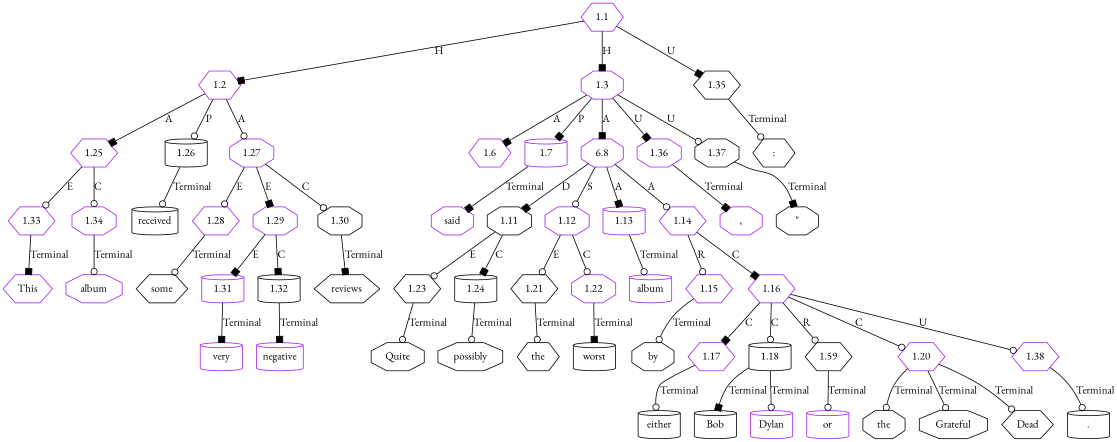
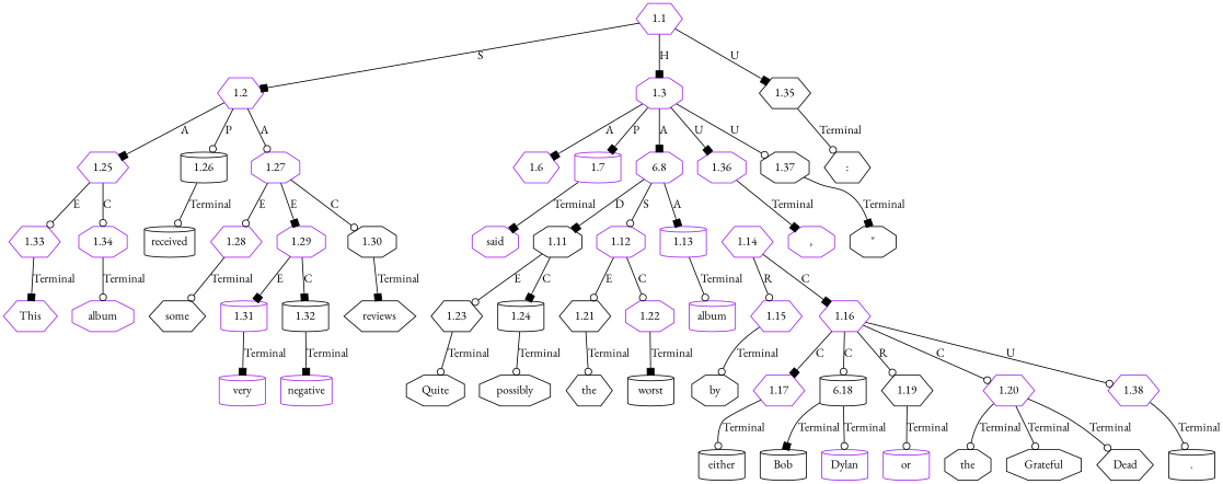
  digraph {
    fontname="EB Garamond"
    node [color=purple fontname="EB Garamond" ordering=out shape=hexagon]
    edge [arrowhead=odot fontname="EB Garamond" ordering=out]
    n1 [label=This]
    n2 [label=said shape=octagon]
    n3 [label="," shape=octagon]
    n4 [color=black label="\"" shape=octagon]
    n5 [color=black label=Quite shape=octagon]
    n6 [color=black label=possibly shape=octagon]
    n7 [color=black label=the]
    n8 [color=black label=worst shape=cylinder]
    n9 [label=album shape=cylinder]
    n10 [color=black label=by shape=octagon]
    n11 [color=black label=either shape=cylinder]
    n12 [label=album shape=octagon]
    n13 [color=black label=Bob shape=cylinder]
    n14 [label=Dylan shape=cylinder]
    n15 [label=or shape=cylinder]
    n16 [color=black label=the shape=octagon]
    n17 [color=black label=Grateful shape=octagon]
    n18 [color=black label=Dead]
    n19 [color=black label="." shape=cylinder]
    n20 [color=black label=received shape=cylinder]
    n21 [color=black label=some]
    n22 [label=very shape=cylinder]
    n23 [label=negative shape=cylinder]
    n24 [color=black label=reviews]
    n25 [color=black label=":"]
    n26 [label=1.1]
    n27 [label=1.2]
    n28 [label=1.3 shape=octagon]
    n29 [color=black label=1.35]
    n30 [label=1.25]
    n31 [color=black label=1.26 shape=cylinder]
    n32 [label=1.27 shape=octagon]
    n33 [label=1.6]
    n34 [label=1.7 shape=cylinder]
    n35 [label=6.8 shape=octagon]
    n36 [label=1.36 shape=octagon]
    n37 [color=black label=1.37 shape=octagon]
    n38 [label=1.33]
    n39 [label=1.34 shape=octagon]
    n40 [label=1.28]
    n41 [label=1.29 shape=octagon]
    n42 [color=black label=1.30 shape=octagon]
    n43 [color=black label=1.11 shape=octagon]
    n44 [label=1.12 shape=octagon]
    n45 [label=1.13 shape=cylinder]
    n46 [label=1.14]
    n47 [color=black label=1.23]
    n48 [color=black label=1.24 shape=cylinder]
    n49 [color=black label=1.21]
    n50 [label=1.22 shape=octagon]
    n51 [label=1.15]
    n52 [label=1.16]
    n53 [label=1.17]
-   n54 [color=black label=1.18 shape=cylinder]
-   n55 [color=black label=1.59]
+   n54 [color=black label=6.18 shape=cylinder]
+   n55 [color=black label=1.19]
    n56 [label=1.20]
    n57 [label=1.38]
    n58 [label=1.31 shape=cylinder]
    n59 [color=black label=1.32 shape=cylinder]
-   n26 -> n27 [arrowhead=box label=H]
+   n26 -> n27 [arrowhead=box label=S]
    n26 -> n28 [arrowhead=box label=H]
    n26 -> n29 [arrowhead=box label=U]
    n27 -> n30 [arrowhead=box label=A]
    n27 -> n31 [label=P]
    n27 -> n32 [label=A]
    n28 -> n33 [arrowhead=box label=A]
    n28 -> n34 [arrowhead=box label=P]
    n28 -> n35 [arrowhead=box label=A]
    n28 -> n36 [arrowhead=box label=U]
    n28 -> n37 [label=U]
    n29 -> n25 [label=Terminal]
    n30 -> n38 [label=E]
    n30 -> n39 [label=C]
    n31 -> n20 [label=Terminal]
    n32 -> n40 [label=E]
    n32 -> n41 [arrowhead=box label=E]
    n32 -> n42 [label=C]
    n34 -> n2 [arrowhead=box label=Terminal]
    n35 -> n43 [arrowhead=box label=D]
    n35 -> n44 [label=S]
    n35 -> n45 [arrowhead=box label=A]
-   n35 -> n46 [label=A]
    n36 -> n3 [arrowhead=box label=Terminal]
    n37 -> n4 [arrowhead=box label=Terminal]
    n38 -> n1 [arrowhead=box label=Terminal]
    n39 -> n12 [label=Terminal]
    n40 -> n21 [label=Terminal]
    n41 -> n58 [arrowhead=box label=E]
    n41 -> n59 [arrowhead=box label=C]
    n42 -> n24 [arrowhead=box label=Terminal]
    n43 -> n47 [label=E]
    n43 -> n48 [arrowhead=box label=C]
    n44 -> n49 [label=E]
    n44 -> n50 [label=C]
    n45 -> n9 [label=Terminal]
    n46 -> n51 [label=R]
    n46 -> n52 [arrowhead=box label=C]
    n47 -> n5 [label=Terminal]
    n48 -> n6 [label=Terminal]
    n49 -> n7 [label=Terminal]
    n50 -> n8 [arrowhead=box label=Terminal]
    n51 -> n10 [label=Terminal]
    n52 -> n53 [arrowhead=box label=C]
    n52 -> n54 [label=C]
    n52 -> n55 [label=R]
    n52 -> n56 [label=C]
    n52 -> n57 [label=U]
    n53 -> n11 [label=Terminal]
    n54 -> n13 [arrowhead=box label=Terminal]
    n54 -> n14 [label=Terminal]
    n55 -> n15 [label=Terminal]
    n56 -> n16 [label=Terminal]
    n56 -> n17 [label=Terminal]
    n56 -> n18 [label=Terminal]
    n57 -> n19 [label=Terminal]
    n58 -> n22 [arrowhead=box label=Terminal]
    n59 -> n23 [arrowhead=box label=Terminal]
  }
